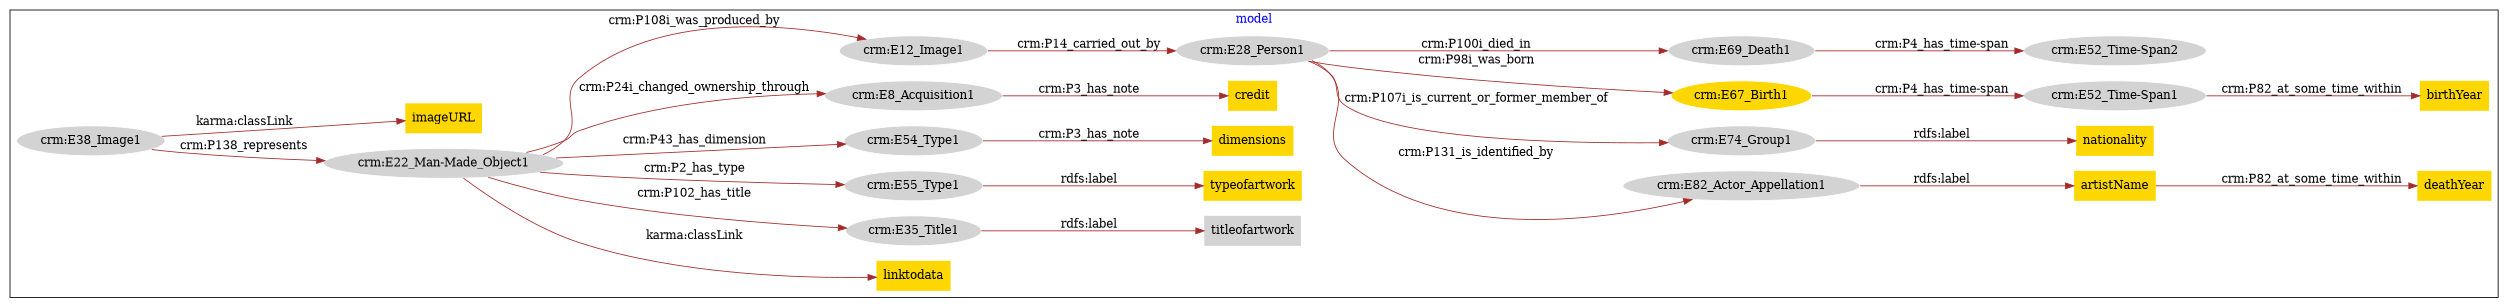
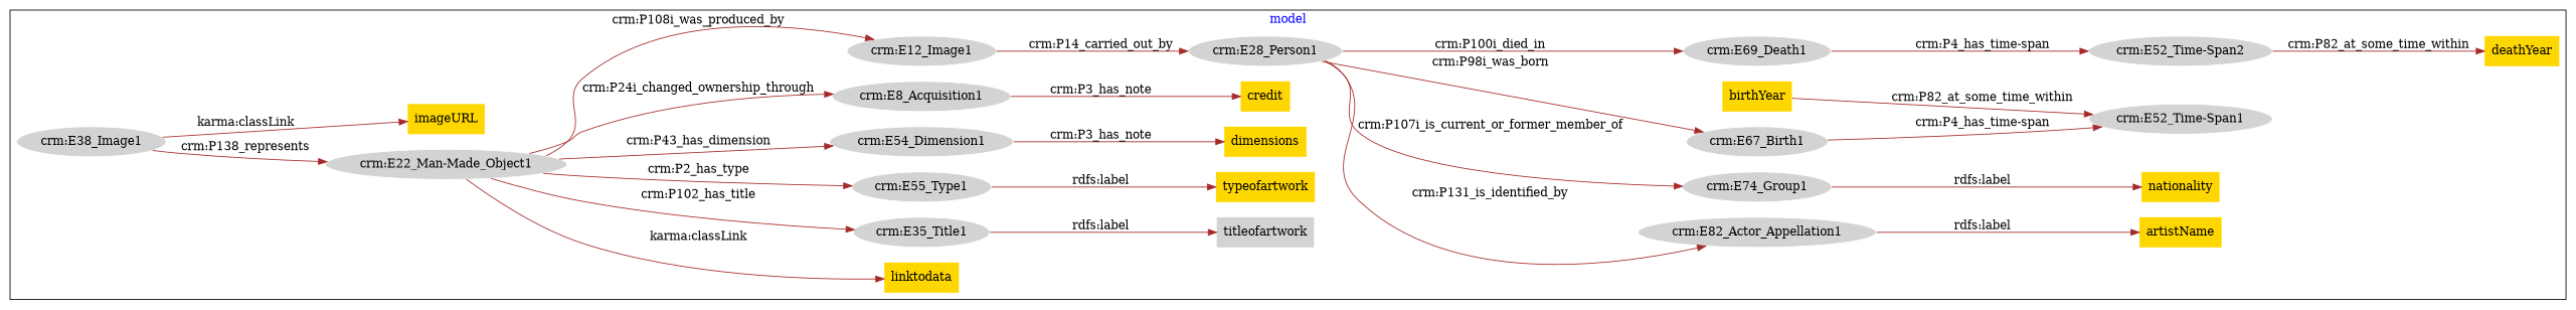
  digraph {
    fontcolor=blue
    rankdir=LR
    remincross=true
    node [color=white fillcolor=lightgray style=filled]
    edge [color=brown fontcolor=black]
    n1 [label="crm:E22_Man-Made_Object1"]
    n2 [fillcolor=gold label=linktodata shape=plaintext color=""]
    n3 [label="crm:E82_Actor_Appellation1"]
    n4 [fillcolor=gold label=artistName shape=plaintext color=""]
    n5 [label="crm:E74_Group1"]
    n6 [fillcolor=gold label=nationality shape=plaintext color=""]
    n7 [label="crm:E52_Time-Span1"]
    n8 [fillcolor=gold label=birthYear shape=plaintext color=""]
    n9 [label="crm:E52_Time-Span2"]
    n10 [fillcolor=gold label=deathYear shape=plaintext color=""]
    n11 [label="crm:E35_Title1"]
    n12 [label=titleofartwork shape=plaintext color=""]
    n13 [label="crm:E55_Type1"]
    n14 [fillcolor=gold label=typeofartwork shape=plaintext color=""]
-   n15 [label="crm:E54_Type1"]
+   n15 [label="crm:E54_Dimension1"]
    n16 [fillcolor=gold label=dimensions shape=plaintext color=""]
    n17 [label="crm:E8_Acquisition1"]
    n18 [fillcolor=gold label=credit shape=plaintext color=""]
    n19 [label="crm:E38_Image1"]
    n20 [fillcolor=gold label=imageURL shape=plaintext color=""]
    n21 [label="crm:E12_Image1"]
    n22 [label="crm:E28_Person1"]
-   n23 [fillcolor=gold label="crm:E67_Birth1"]
+   n23 [label="crm:E67_Birth1"]
    n24 [label="crm:E69_Death1"]
    subgraph cluster_1 {
      label=model
      n1
      n2
      n3
      n4
      n5
      n6
      n7
      n8
      n9
      n10
      n11
      n12
      n13
      n14
      n15
      n16
      n17
      n18
      n19
      n20
      n21
      n22
      n23
      n24
    }
    n1 -> n2 [label="karma:classLink"]
    n1 -> n11 [label="crm:P102_has_title"]
    n1 -> n13 [label="crm:P2_has_type"]
    n1 -> n15 [label="crm:P43_has_dimension"]
    n1 -> n17 [label="crm:P24i_changed_ownership_through"]
    n1 -> n21 [label="crm:P108i_was_produced_by"]
    n3 -> n4 [label="rdfs:label"]
    n5 -> n6 [label="rdfs:label"]
-   n7 -> n8 [label="crm:P82_at_some_time_within"]
-   n4 -> n10 [label="crm:P82_at_some_time_within"]
+   n8 -> n7 [label="crm:P82_at_some_time_within"]
+   n9 -> n10 [label="crm:P82_at_some_time_within"]
    n11 -> n12 [label="rdfs:label"]
    n13 -> n14 [label="rdfs:label"]
    n15 -> n16 [label="crm:P3_has_note"]
    n17 -> n18 [label="crm:P3_has_note"]
    n19 -> n1 [label="crm:P138_represents"]
    n19 -> n20 [label="karma:classLink"]
    n21 -> n22 [label="crm:P14_carried_out_by"]
    n22 -> n3 [label="crm:P131_is_identified_by"]
    n22 -> n5 [label="crm:P107i_is_current_or_former_member_of"]
    n22 -> n23 [label="crm:P98i_was_born"]
    n22 -> n24 [label="crm:P100i_died_in"]
    n23 -> n7 [label="crm:P4_has_time-span"]
    n24 -> n9 [label="crm:P4_has_time-span"]
  }
